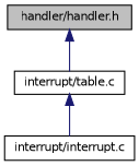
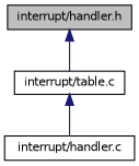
  digraph {
    node [color=black fillcolor=white fontname=Helvetica fontsize=10 shape=record style=filled]
    edge [color=midnightblue dir=back fontname=Helvetica fontsize=10 labelfontname=Helvetica labelfontsize=10 style=solid]
-   n1 [fillcolor=grey75 fontcolor=black height=0.2 label="handler/handler.h" width=0.4]
+   n1 [fillcolor=grey75 fontcolor=black height=0.2 label="interrupt/handler.h" width=0.4]
    n2 [height=0.2 label="interrupt/table.c" width=0.4]
-   n3 [height=0.2 label="interrupt/interrupt.c" width=0.4]
+   n3 [height=0.2 label="interrupt/handler.c" width=0.4]
    n1 -> n2
    n2 -> n3
  }
